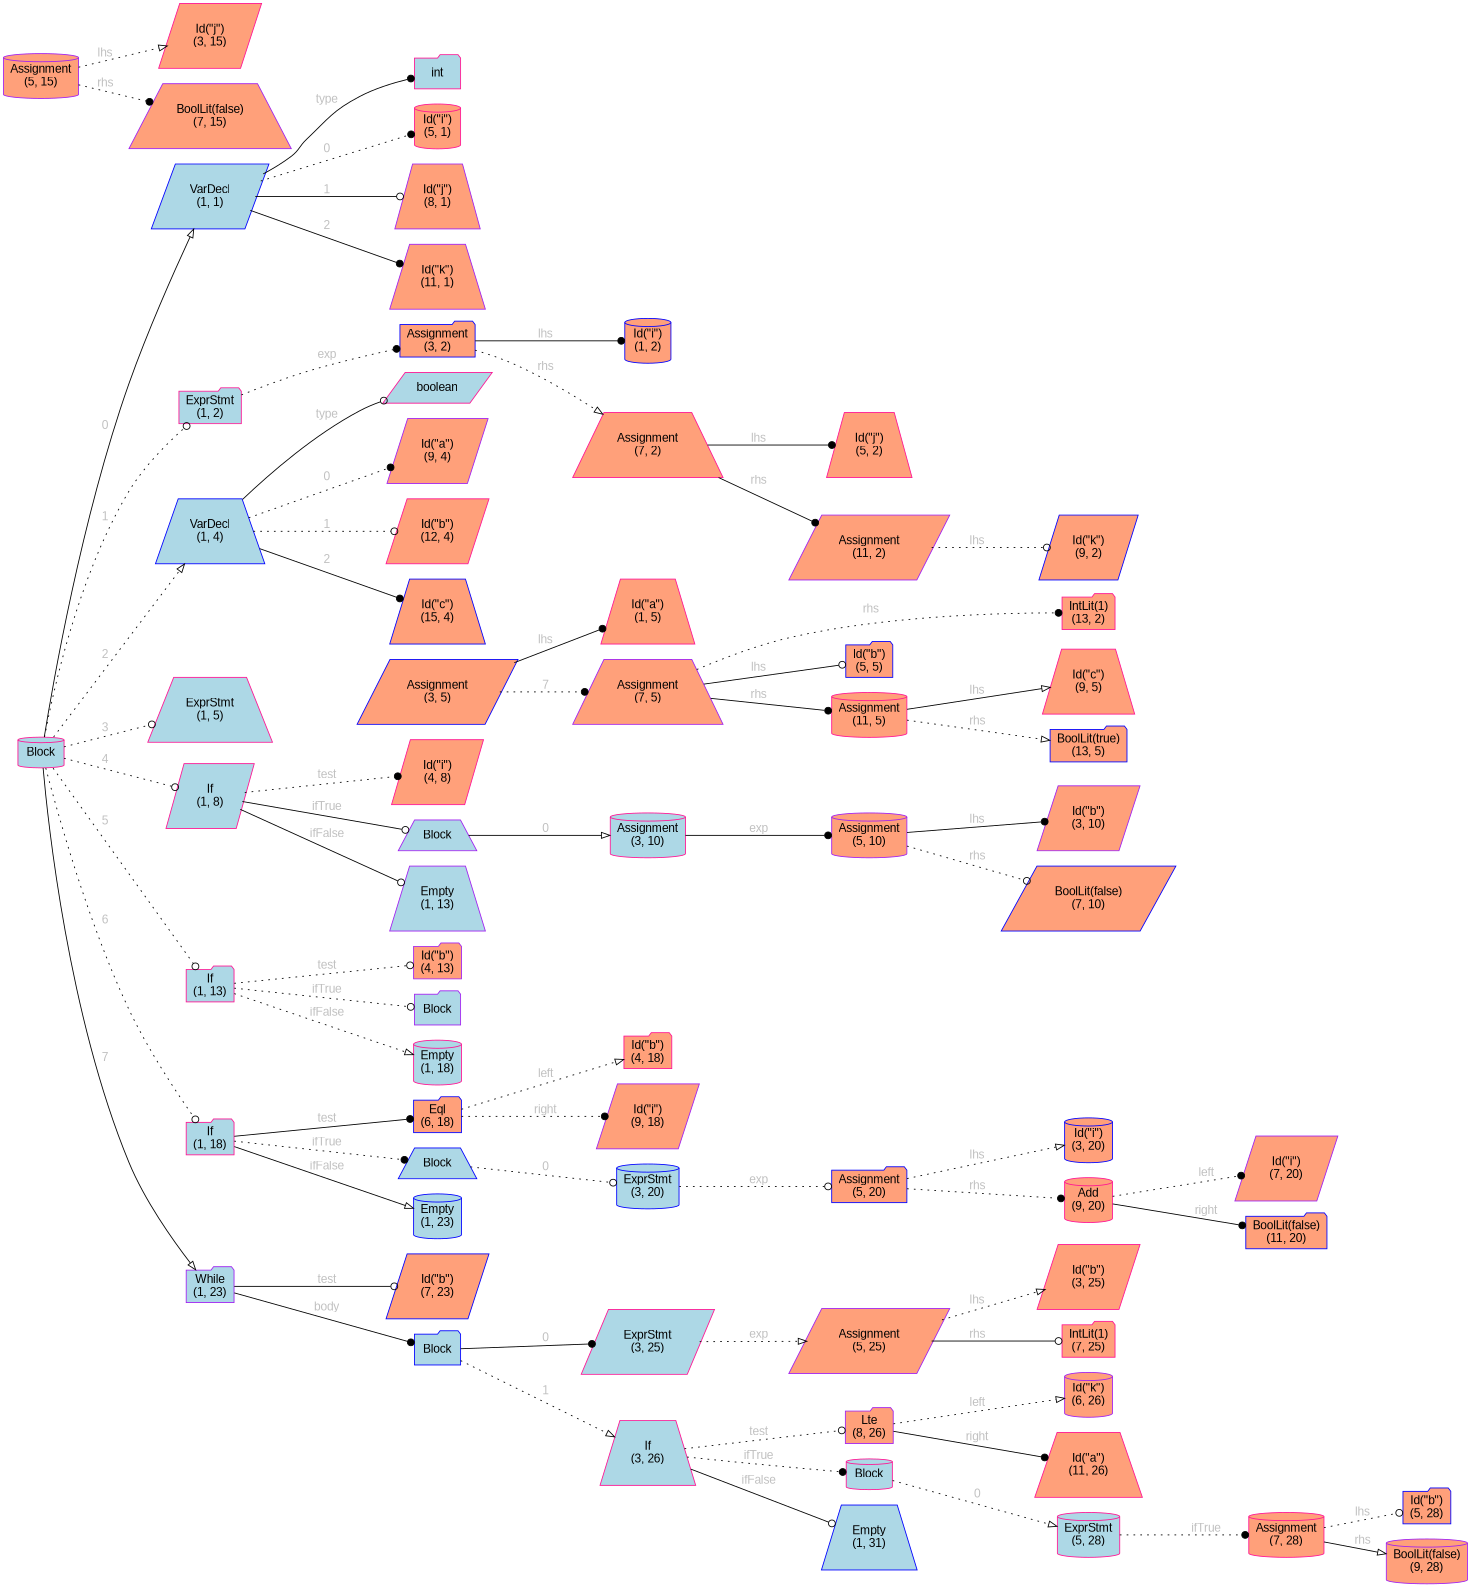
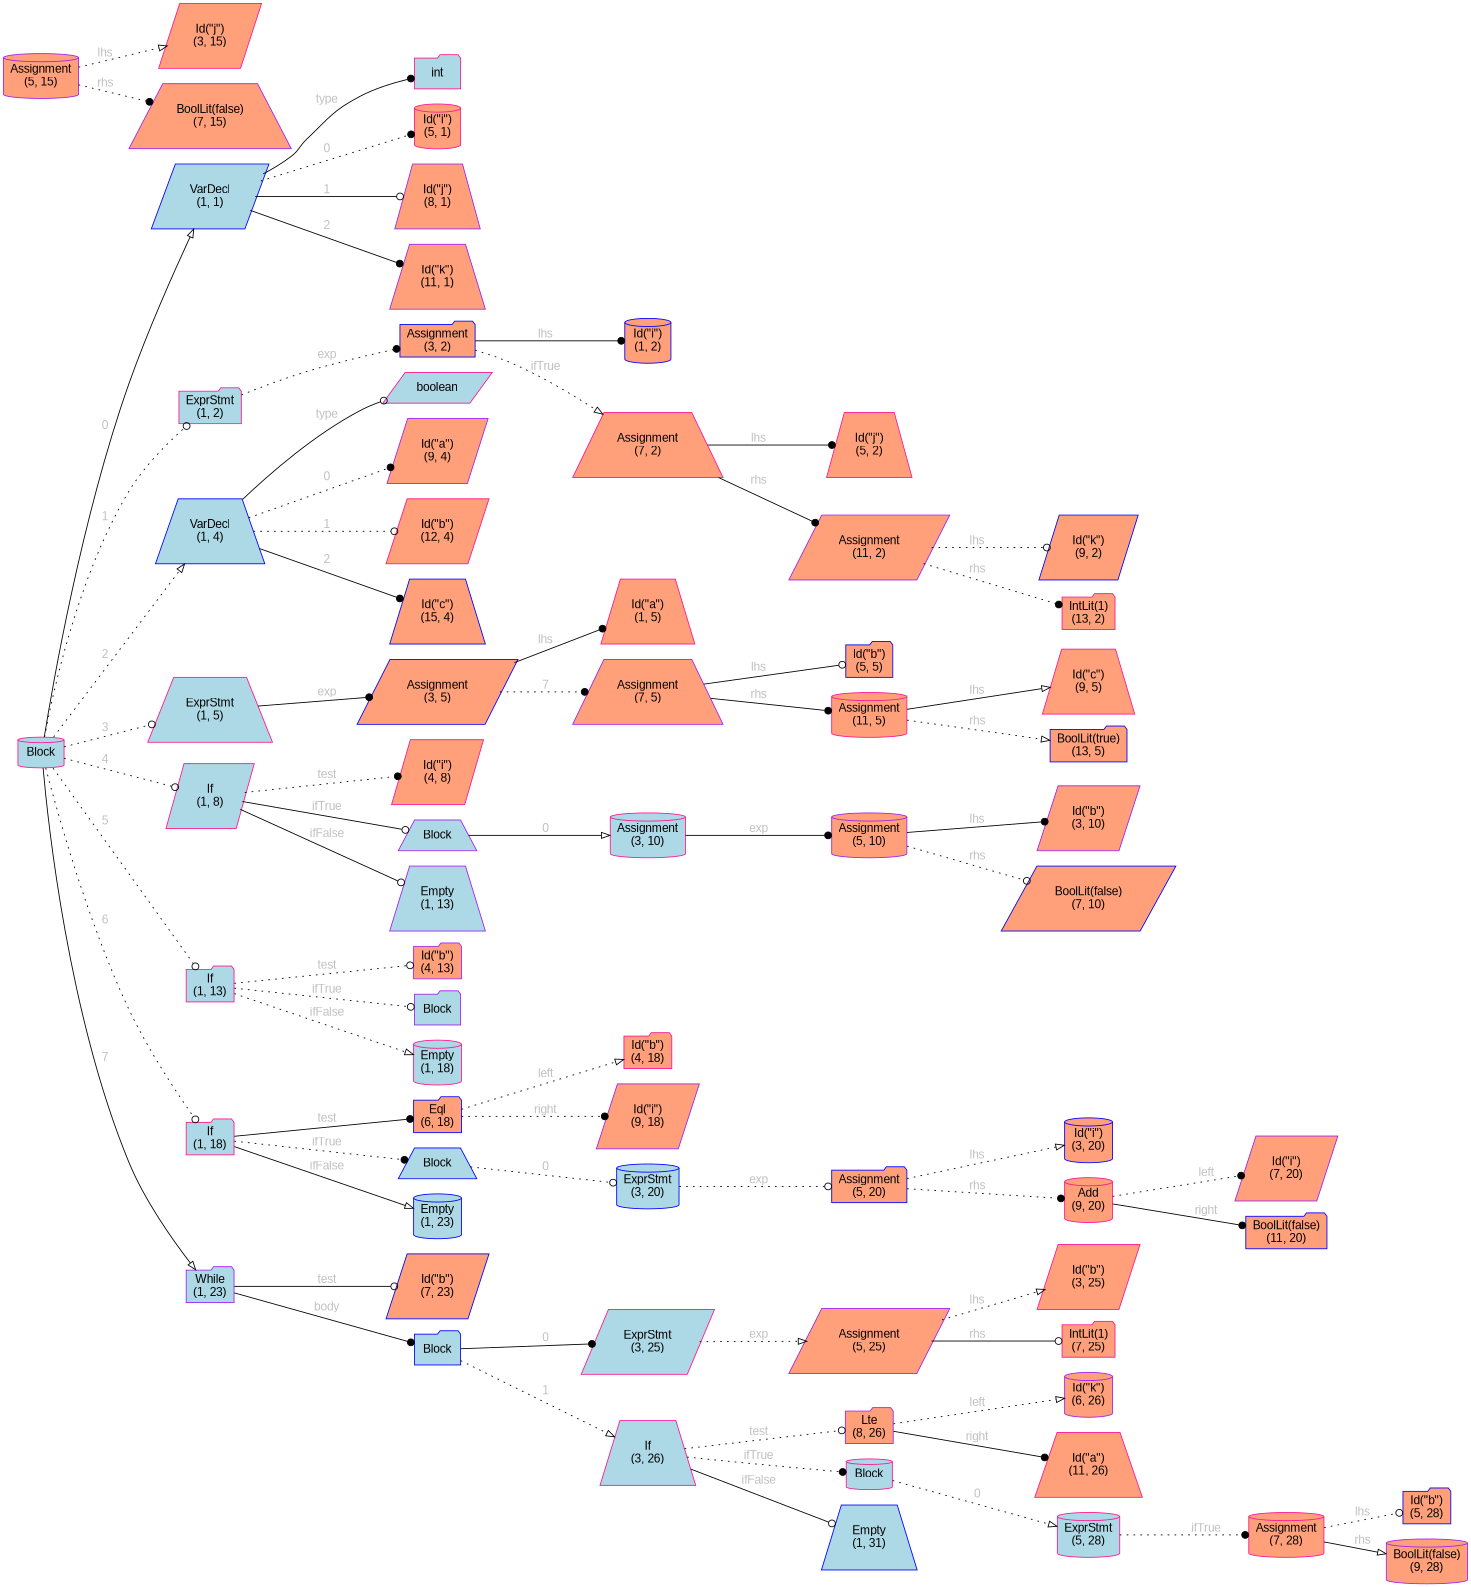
  digraph {
    fontname="Liberation Sans"
    rankdir=LR
    node [color=deeppink fillcolor=lightsalmon fontname="Liberation Sans" shape=folder style=filled]
    edge [arrowhead=dot fontcolor=gray fontname="Liberation Sans" style=dotted]
    n1 [fillcolor=lightblue label=Block shape=cylinder]
    n2 [color=blue fillcolor=lightblue label="VarDecl\n(1, 1)" shape=parallelogram]
    n3 [fillcolor=lightblue label="ExprStmt\n(1, 2)"]
    n4 [color=blue fillcolor=lightblue label="VarDecl\n(1, 4)" shape=trapezium]
    n5 [fillcolor=lightblue label="ExprStmt\n(1, 5)" shape=trapezium]
    n6 [fillcolor=lightblue label="If\n(1, 8)" shape=parallelogram]
    n7 [fillcolor=lightblue label="If\n(1, 13)"]
    n8 [fillcolor=lightblue label="If\n(1, 18)"]
    n9 [color=purple fillcolor=lightblue label="While\n(1, 23)"]
    n10 [fillcolor=lightblue label=int]
    n11 [label="Id(\"i\")\n(5, 1)" shape=cylinder]
    n12 [color=purple label="Id(\"j\")\n(8, 1)" shape=trapezium]
    n13 [color=purple label="Id(\"k\")\n(11, 1)" shape=trapezium]
    n14 [color=blue label="Assignment\n(3, 2)"]
    n15 [fillcolor=lightblue label=boolean shape=parallelogram]
    n16 [color=purple label="Id(\"a\")\n(9, 4)" shape=parallelogram]
    n17 [label="Id(\"b\")\n(12, 4)" shape=parallelogram]
    n18 [color=blue label="Id(\"c\")\n(15, 4)" shape=trapezium]
    n19 [color=blue label="Assignment\n(3, 5)" shape=parallelogram]
    n20 [label="Id(\"i\")\n(4, 8)" shape=parallelogram]
    n21 [color=purple fillcolor=lightblue label=Block shape=trapezium]
    n22 [color=purple fillcolor=lightblue label="Empty\n(1, 13)" shape=trapezium]
    n23 [color=purple label="Id(\"b\")\n(4, 13)"]
    n24 [color=purple fillcolor=lightblue label=Block]
    n25 [fillcolor=lightblue label="Empty\n(1, 18)" shape=cylinder]
    n26 [color=blue label="Eql\n(6, 18)"]
    n27 [color=blue fillcolor=lightblue label=Block shape=trapezium]
    n28 [color=blue fillcolor=lightblue label="Empty\n(1, 23)" shape=cylinder]
    n29 [color=blue label="Id(\"b\")\n(7, 23)" shape=parallelogram]
    n30 [color=blue fillcolor=lightblue label=Block]
    n31 [color=blue label="Id(\"i\")\n(1, 2)" shape=cylinder]
    n32 [label="Assignment\n(7, 2)" shape=trapezium]
    n33 [label="Id(\"j\")\n(5, 2)" shape=trapezium]
    n34 [color=purple label="Assignment\n(11, 2)" shape=parallelogram]
    n35 [color=blue label="Id(\"k\")\n(9, 2)" shape=parallelogram]
    n36 [label="IntLit(1)\n(13, 2)"]
    n37 [label="Id(\"a\")\n(1, 5)" shape=trapezium]
    n38 [color=purple label="Assignment\n(7, 5)" shape=trapezium]
    n39 [color=blue label="Id(\"b\")\n(5, 5)"]
    n40 [label="Assignment\n(11, 5)" shape=cylinder]
    n41 [label="Id(\"c\")\n(9, 5)" shape=trapezium]
    n42 [color=blue label="BoolLit(true)\n(13, 5)"]
    n43 [fillcolor=lightblue label="Assignment\n(3, 10)" shape=cylinder]
    n44 [color=purple label="Assignment\n(5, 10)" shape=cylinder]
    n45 [color=purple label="Id(\"b\")\n(3, 10)" shape=parallelogram]
    n46 [color=blue label="BoolLit(false)\n(7, 10)" shape=parallelogram]
    n47 [color=purple label="Assignment\n(5, 15)" shape=cylinder]
    n48 [label="Id(\"j\")\n(3, 15)" shape=parallelogram]
    n49 [color=purple label="BoolLit(false)\n(7, 15)" shape=trapezium]
    n50 [label="Id(\"b\")\n(4, 18)"]
    n51 [color=purple label="Id(\"i\")\n(9, 18)" shape=parallelogram]
    n52 [color=blue fillcolor=lightblue label="ExprStmt\n(3, 20)" shape=cylinder]
    n53 [color=blue label="Assignment\n(5, 20)"]
    n54 [color=blue label="Id(\"i\")\n(3, 20)" shape=cylinder]
    n55 [label="Add\n(9, 20)" shape=cylinder]
    n56 [color=purple label="Id(\"i\")\n(7, 20)" shape=parallelogram]
    n57 [color=blue label="BoolLit(false)\n(11, 20)"]
    n58 [fillcolor=lightblue label="ExprStmt\n(3, 25)" shape=parallelogram]
    n59 [fillcolor=lightblue label="If\n(3, 26)" shape=trapezium]
    n60 [color=purple label="Assignment\n(5, 25)" shape=parallelogram]
    n61 [color=purple label="Lte\n(8, 26)"]
    n62 [fillcolor=lightblue label=Block shape=cylinder]
    n63 [color=blue fillcolor=lightblue label="Empty\n(1, 31)" shape=trapezium]
    n64 [label="Id(\"b\")\n(3, 25)" shape=parallelogram]
    n65 [label="IntLit(1)\n(7, 25)"]
    n66 [color=purple label="Id(\"k\")\n(6, 26)" shape=cylinder]
    n67 [label="Id(\"a\")\n(11, 26)" shape=trapezium]
    n68 [fillcolor=lightblue label="ExprStmt\n(5, 28)" shape=cylinder]
    n69 [label="Assignment\n(7, 28)" shape=cylinder]
    n70 [color=blue label="Id(\"b\")\n(5, 28)"]
    n71 [color=purple label="BoolLit(false)\n(9, 28)" shape=cylinder]
    n1 -> n2 [arrowhead=onormal label=" 0" style=solid]
    n1 -> n3 [arrowhead=odot label=" 1"]
    n1 -> n4 [arrowhead=onormal label=" 2"]
    n1 -> n5 [arrowhead=odot label=" 3"]
    n1 -> n6 [arrowhead=odot label=" 4"]
    n1 -> n7 [arrowhead=odot label=" 5"]
    n1 -> n8 [arrowhead=odot label=" 6"]
    n1 -> n9 [arrowhead=onormal label=" 7" style=solid]
    n2 -> n10 [label=" type" style=solid]
    n2 -> n11 [label=" 0"]
    n2 -> n12 [arrowhead=odot label=" 1" style=solid]
    n2 -> n13 [label=" 2" style=solid]
    n3 -> n14 [label=" exp"]
    n4 -> n15 [arrowhead=odot label=" type" style=solid]
    n4 -> n16 [label=" 0"]
    n4 -> n17 [arrowhead=odot label=" 1"]
    n4 -> n18 [label=" 2" style=solid]
+   n5 -> n19 [label=" exp" style=solid]
    n6 -> n20 [label=" test"]
    n6 -> n21 [arrowhead=odot label=" ifTrue" style=solid]
    n6 -> n22 [arrowhead=odot label=" ifFalse" style=solid]
    n7 -> n23 [arrowhead=odot label=" test"]
    n7 -> n24 [arrowhead=odot label=" ifTrue"]
    n7 -> n25 [arrowhead=onormal label=" ifFalse"]
    n8 -> n26 [label=" test" style=solid]
    n8 -> n27 [label=" ifTrue"]
    n8 -> n28 [arrowhead=onormal label=" ifFalse" style=solid]
    n9 -> n29 [arrowhead=odot label=" test" style=solid]
    n9 -> n30 [label=" body" style=solid]
    n14 -> n31 [label=" lhs" style=solid]
-   n14 -> n32 [arrowhead=onormal label=" rhs"]
+   n14 -> n32 [arrowhead=onormal label=" ifTrue"]
    n19 -> n37 [label=" lhs" style=solid]
    n19 -> n38 [label=" 7"]
    n21 -> n43 [arrowhead=onormal label=" 0" style=solid]
    n26 -> n50 [arrowhead=onormal label=" left"]
    n26 -> n51 [label=" right"]
    n27 -> n52 [arrowhead=odot label=" 0"]
    n30 -> n58 [label=" 0" style=solid]
    n30 -> n59 [arrowhead=onormal label=" 1"]
    n32 -> n33 [label=" lhs" style=solid]
    n32 -> n34 [label=" rhs" style=solid]
    n34 -> n35 [arrowhead=odot label=" lhs"]
-   n38 -> n36 [label=" rhs"]
+   n34 -> n36 [label=" rhs"]
    n38 -> n39 [arrowhead=odot label=" lhs" style=solid]
    n38 -> n40 [label=" rhs" style=solid]
    n40 -> n41 [arrowhead=onormal label=" lhs" style=solid]
    n40 -> n42 [arrowhead=onormal label=" rhs"]
    n43 -> n44 [label=" exp" style=solid]
    n44 -> n45 [label=" lhs" style=solid]
    n44 -> n46 [arrowhead=odot label=" rhs"]
    n47 -> n48 [arrowhead=onormal label=" lhs"]
    n47 -> n49 [label=" rhs"]
    n52 -> n53 [arrowhead=odot label=" exp"]
    n53 -> n54 [arrowhead=onormal label=" lhs"]
    n53 -> n55 [label=" rhs"]
    n55 -> n56 [label=" left"]
    n55 -> n57 [label=" right" style=solid]
    n58 -> n60 [arrowhead=onormal label=" exp"]
    n59 -> n61 [arrowhead=odot label=" test"]
    n59 -> n62 [label=" ifTrue"]
    n59 -> n63 [arrowhead=odot label=" ifFalse" style=solid]
    n60 -> n64 [arrowhead=onormal label=" lhs"]
    n60 -> n65 [arrowhead=odot label=" rhs" style=solid]
    n61 -> n66 [arrowhead=onormal label=" left"]
    n61 -> n67 [label=" right" style=solid]
    n62 -> n68 [arrowhead=onormal label=" 0"]
    n68 -> n69 [label=" ifTrue"]
    n69 -> n70 [arrowhead=odot label=" lhs"]
    n69 -> n71 [arrowhead=onormal label=" rhs" style=solid]
  }
